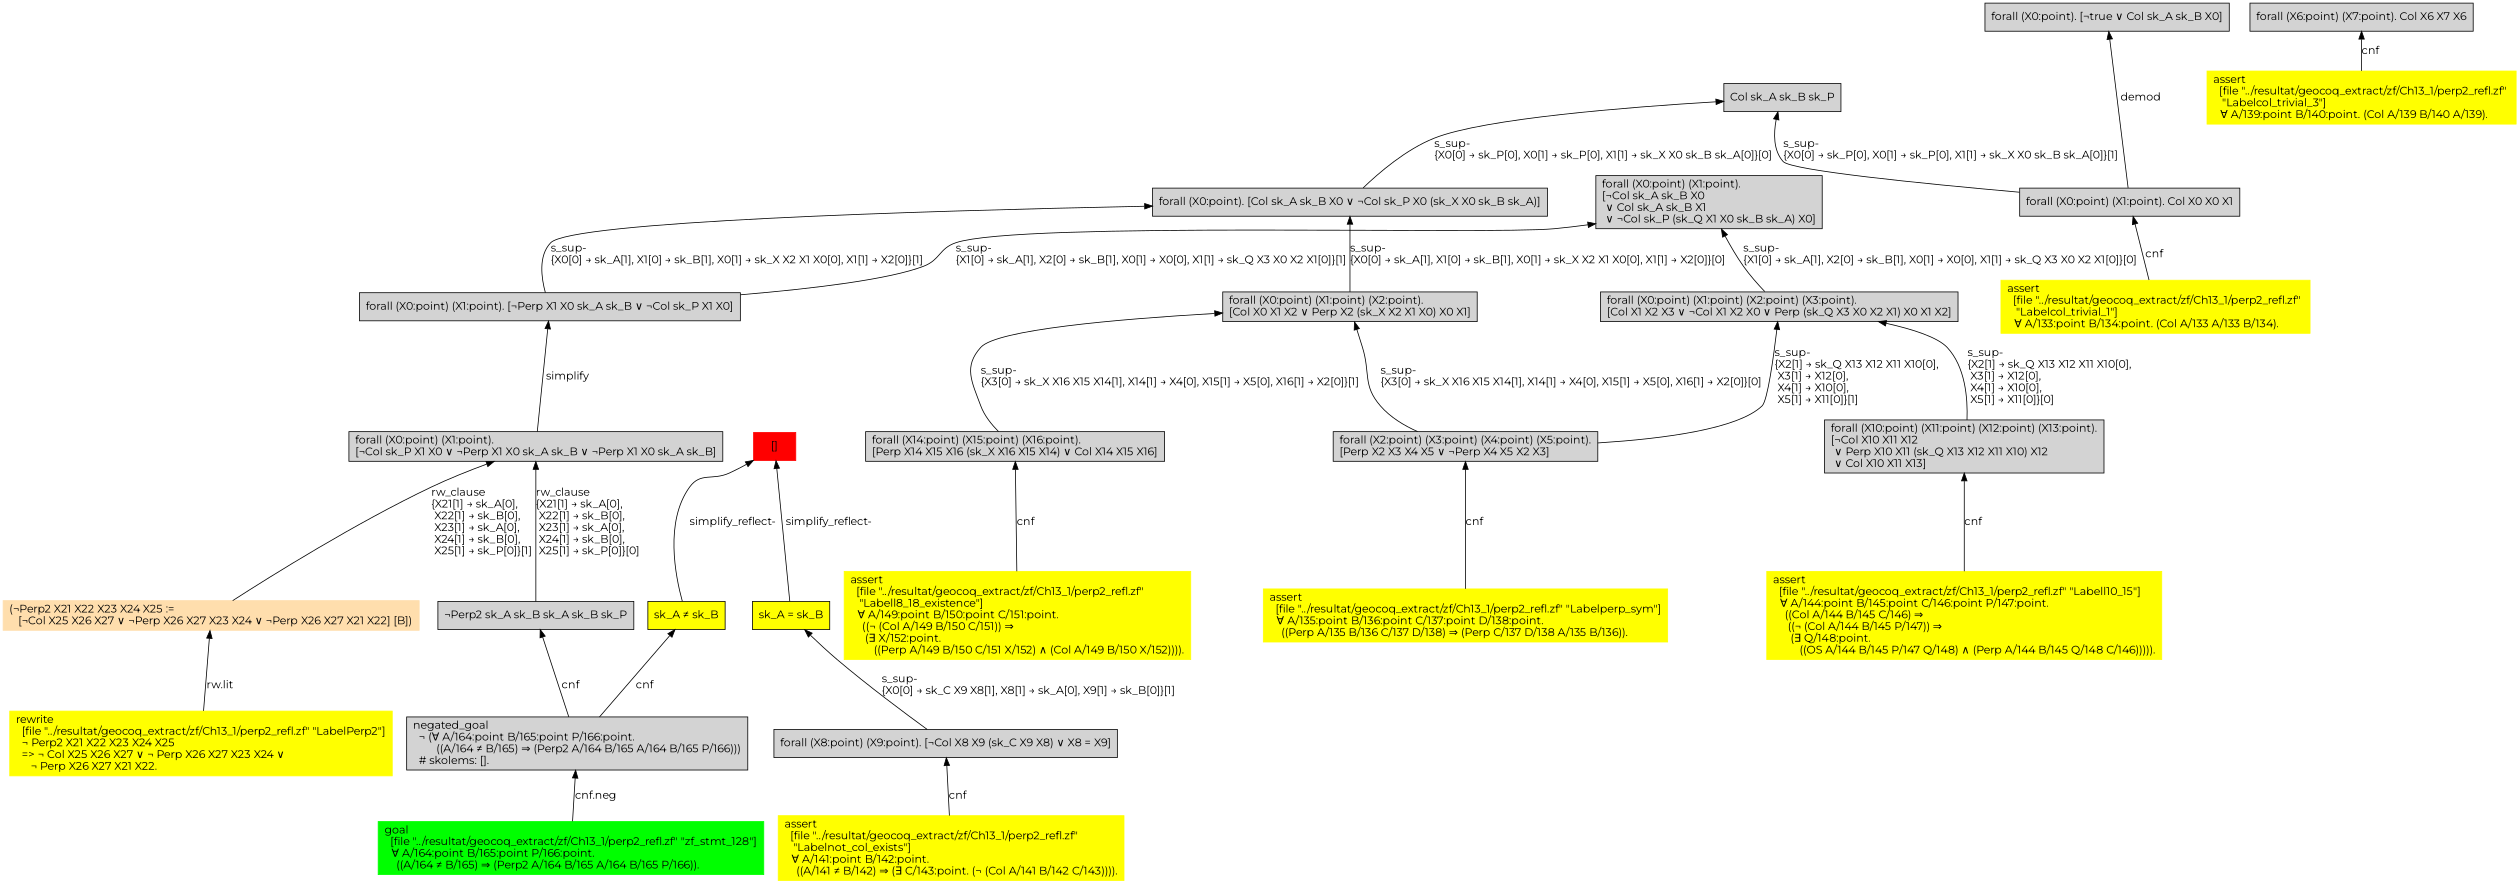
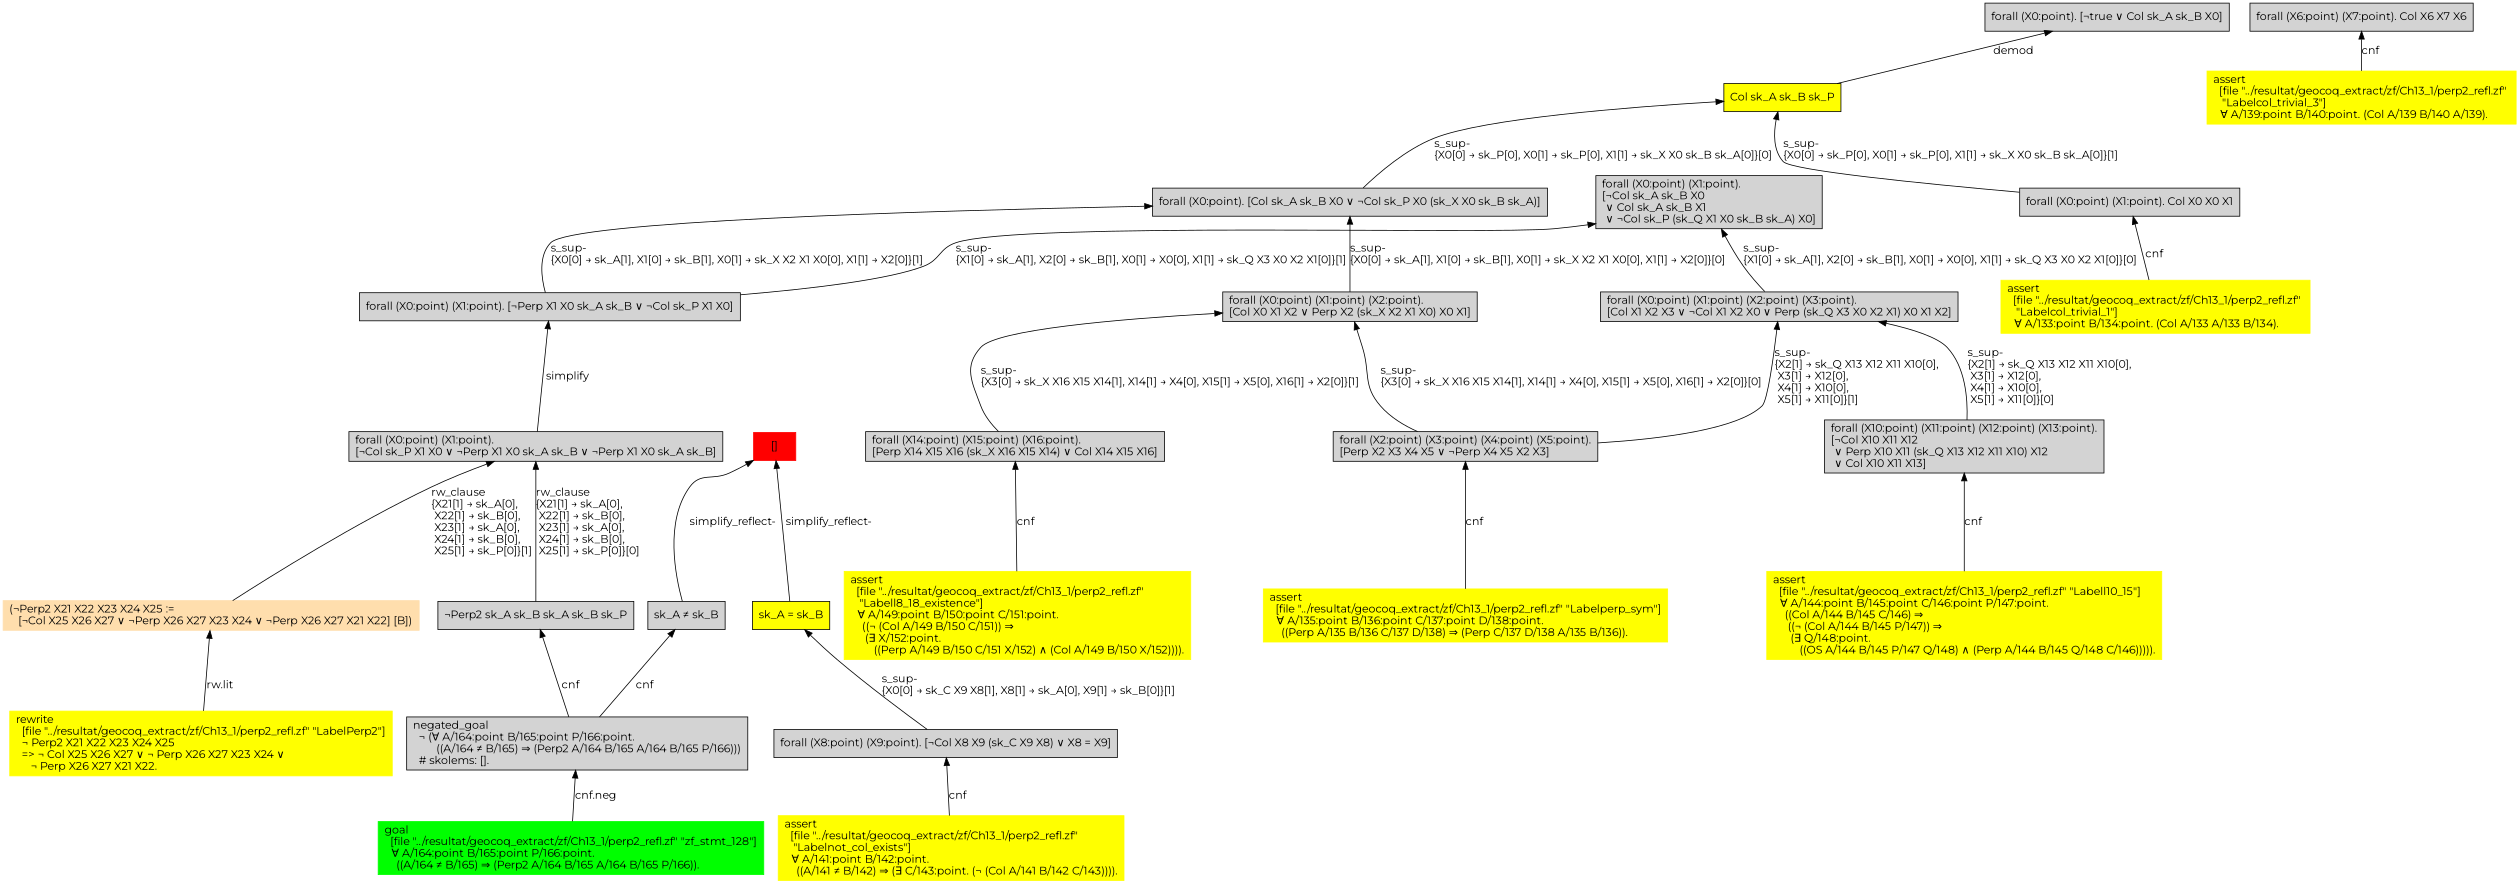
  digraph {
    fontname=Montserrat
    node [fontname=Montserrat shape=box style=filled]
    edge [dir=back fontname=Montserrat]
    n1 [color=red label="[]"]
-   n2 [label="sk_A ≠ sk_B\l" fillcolor=yellow]
+   n2 [label="sk_A ≠ sk_B\l"]
    n3 [fillcolor=yellow label="sk_A = sk_B\l"]
    n4 [label="negated_goal\l  ¬ (∀ A/164:point B/165:point P/166:point.\l        ((A/164 ≠ B/165) ⇒ (Perp2 A/164 B/165 A/164 B/165 P/166)))\l  # skolems: [].\l"]
    n5 [label="forall (X8:point) (X9:point). [¬Col X8 X9 (sk_C X9 X8) ∨ X8 = X9]\l"]
    n6 [color=green label="goal\l  [file \"../resultat/geocoq_extract/zf/Ch13_1/perp2_refl.zf\" \"zf_stmt_128\"]\l  ∀ A/164:point B/165:point P/166:point.\l    ((A/164 ≠ B/165) ⇒ (Perp2 A/164 B/165 A/164 B/165 P/166)).\l"]
    n7 [color=yellow label="assert\l  [file \"../resultat/geocoq_extract/zf/Ch13_1/perp2_refl.zf\" \l   \"Labelnot_col_exists\"]\l  ∀ A/141:point B/142:point.\l    ((A/141 ≠ B/142) ⇒ (∃ C/143:point. (¬ (Col A/141 B/142 C/143)))).\l"]
    n8 [label="forall (X0:point). [¬true ∨ Col sk_A sk_B X0]\l"]
-   n9 [label="Col sk_A sk_B sk_P\l"]
+   n9 [label="Col sk_A sk_B sk_P\l" fillcolor=yellow]
    n10 [label="forall (X0:point). [Col sk_A sk_B X0 ∨ ¬Col sk_P X0 (sk_X X0 sk_B sk_A)]\l"]
    n11 [label="forall (X0:point) (X1:point). Col X0 X0 X1\l"]
    n12 [label="forall (X0:point) (X1:point). [¬Perp X1 X0 sk_A sk_B ∨ ¬Col sk_P X1 X0]\l"]
    n13 [label="forall (X0:point) (X1:point) (X2:point).\l[Col X0 X1 X2 ∨ Perp X2 (sk_X X2 X1 X0) X0 X1]\l"]
    n14 [color=yellow label="assert\l  [file \"../resultat/geocoq_extract/zf/Ch13_1/perp2_refl.zf\" \l   \"Labelcol_trivial_1\"]\l  ∀ A/133:point B/134:point. (Col A/133 A/133 B/134).\l"]
    n15 [label="forall (X0:point) (X1:point).\l[¬Col sk_P X1 X0 ∨ ¬Perp X1 X0 sk_A sk_B ∨ ¬Perp X1 X0 sk_A sk_B]\l"]
    n16 [label="forall (X2:point) (X3:point) (X4:point) (X5:point).\l[Perp X2 X3 X4 X5 ∨ ¬Perp X4 X5 X2 X3]\l"]
    n17 [label="forall (X14:point) (X15:point) (X16:point).\l[Perp X14 X15 X16 (sk_X X16 X15 X14) ∨ Col X14 X15 X16]\l"]
    n18 [color=navajowhite label="(¬Perp2 X21 X22 X23 X24 X25 :=\l   [¬Col X25 X26 X27 ∨ ¬Perp X26 X27 X23 X24 ∨ ¬Perp X26 X27 X21 X22] [B])\l"]
    n19 [label="¬Perp2 sk_A sk_B sk_A sk_B sk_P\l"]
    n20 [color=yellow label="rewrite\l  [file \"../resultat/geocoq_extract/zf/Ch13_1/perp2_refl.zf\" \"LabelPerp2\"]\l  ¬ Perp2 X21 X22 X23 X24 X25\l  =\> ¬ Col X25 X26 X27 ∨ ¬ Perp X26 X27 X23 X24 ∨ \l     ¬ Perp X26 X27 X21 X22.\l"]
    n21 [color=yellow label="assert\l  [file \"../resultat/geocoq_extract/zf/Ch13_1/perp2_refl.zf\" \"Labelperp_sym\"]\l  ∀ A/135:point B/136:point C/137:point D/138:point.\l    ((Perp A/135 B/136 C/137 D/138) ⇒ (Perp C/137 D/138 A/135 B/136)).\l"]
    n22 [color=yellow label="assert\l  [file \"../resultat/geocoq_extract/zf/Ch13_1/perp2_refl.zf\" \l   \"Labell8_18_existence\"]\l  ∀ A/149:point B/150:point C/151:point.\l    ((¬ (Col A/149 B/150 C/151)) ⇒\l     (∃ X/152:point.\l        ((Perp A/149 B/150 C/151 X/152) ∧ (Col A/149 B/150 X/152)))).\l"]
    n23 [label="forall (X0:point) (X1:point).\l[¬Col sk_A sk_B X0\l ∨ Col sk_A sk_B X1\l ∨ ¬Col sk_P (sk_Q X1 X0 sk_B sk_A) X0]\l"]
    n24 [label="forall (X0:point) (X1:point) (X2:point) (X3:point).\l[Col X1 X2 X3 ∨ ¬Col X1 X2 X0 ∨ Perp (sk_Q X3 X0 X2 X1) X0 X1 X2]\l"]
    n25 [label="forall (X6:point) (X7:point). Col X6 X7 X6\l"]
    n26 [color=yellow label="assert\l  [file \"../resultat/geocoq_extract/zf/Ch13_1/perp2_refl.zf\" \l   \"Labelcol_trivial_3\"]\l  ∀ A/139:point B/140:point. (Col A/139 B/140 A/139).\l"]
    n27 [label="forall (X10:point) (X11:point) (X12:point) (X13:point).\l[¬Col X10 X11 X12\l ∨ Perp X10 X11 (sk_Q X13 X12 X11 X10) X12\l ∨ Col X10 X11 X13]\l"]
    n28 [color=yellow label="assert\l  [file \"../resultat/geocoq_extract/zf/Ch13_1/perp2_refl.zf\" \"Labell10_15\"]\l  ∀ A/144:point B/145:point C/146:point P/147:point.\l    ((Col A/144 B/145 C/146) ⇒\l     ((¬ (Col A/144 B/145 P/147)) ⇒\l      (∃ Q/148:point.\l         ((OS A/144 B/145 P/147 Q/148) ∧ (Perp A/144 B/145 Q/148 C/146))))).\l"]
    n1 -> n2 [label="simplify_reflect-"]
    n1 -> n3 [label="simplify_reflect-"]
    n2 -> n4 [label=cnf]
    n3 -> n5 [label="s_sup-\l\{X0[0] → sk_C X9 X8[1], X8[1] → sk_A[0], X9[1] → sk_B[0]\}[1]\l"]
    n4 -> n6 [label="cnf.neg"]
    n5 -> n7 [label=cnf]
-   n8 -> n11 [label=demod]
+   n8 -> n9 [label=demod]
    n9 -> n10 [label="s_sup-\l\{X0[0] → sk_P[0], X0[1] → sk_P[0], X1[1] → sk_X X0 sk_B sk_A[0]\}[0]\l"]
    n9 -> n11 [label="s_sup-\l\{X0[0] → sk_P[0], X0[1] → sk_P[0], X1[1] → sk_X X0 sk_B sk_A[0]\}[1]\l"]
    n10 -> n12 [label="s_sup-\l\{X0[0] → sk_A[1], X1[0] → sk_B[1], X0[1] → sk_X X2 X1 X0[0], X1[1] → X2[0]\}[1]\l"]
    n10 -> n13 [label="s_sup-\l\{X0[0] → sk_A[1], X1[0] → sk_B[1], X0[1] → sk_X X2 X1 X0[0], X1[1] → X2[0]\}[0]\l"]
    n11 -> n14 [label=cnf]
    n12 -> n15 [label=simplify]
    n13 -> n16 [label="s_sup-\l\{X3[0] → sk_X X16 X15 X14[1], X14[1] → X4[0], X15[1] → X5[0], X16[1] → X2[0]\}[0]\l"]
    n13 -> n17 [label="s_sup-\l\{X3[0] → sk_X X16 X15 X14[1], X14[1] → X4[0], X15[1] → X5[0], X16[1] → X2[0]\}[1]\l"]
    n15 -> n18 [label="rw_clause\l\{X21[1] → sk_A[0], \l X22[1] → sk_B[0], \l X23[1] → sk_A[0], \l X24[1] → sk_B[0], \l X25[1] → sk_P[0]\}[1]\l"]
    n15 -> n19 [label="rw_clause\l\{X21[1] → sk_A[0], \l X22[1] → sk_B[0], \l X23[1] → sk_A[0], \l X24[1] → sk_B[0], \l X25[1] → sk_P[0]\}[0]\l"]
    n16 -> n21 [label=cnf]
    n17 -> n22 [label=cnf]
    n18 -> n20 [label="rw.lit"]
    n19 -> n4 [label=cnf]
    n23 -> n12 [label="s_sup-\l\{X1[0] → sk_A[1], X2[0] → sk_B[1], X0[1] → X0[0], X1[1] → sk_Q X3 X0 X2 X1[0]\}[1]\l"]
    n23 -> n24 [label="s_sup-\l\{X1[0] → sk_A[1], X2[0] → sk_B[1], X0[1] → X0[0], X1[1] → sk_Q X3 X0 X2 X1[0]\}[0]\l"]
    n24 -> n16 [label="s_sup-\l\{X2[1] → sk_Q X13 X12 X11 X10[0], \l X3[1] → X12[0], \l X4[1] → X10[0], \l X5[1] → X11[0]\}[1]\l"]
    n24 -> n27 [label="s_sup-\l\{X2[1] → sk_Q X13 X12 X11 X10[0], \l X3[1] → X12[0], \l X4[1] → X10[0], \l X5[1] → X11[0]\}[0]\l"]
    n25 -> n26 [label=cnf]
    n27 -> n28 [label=cnf]
  }
